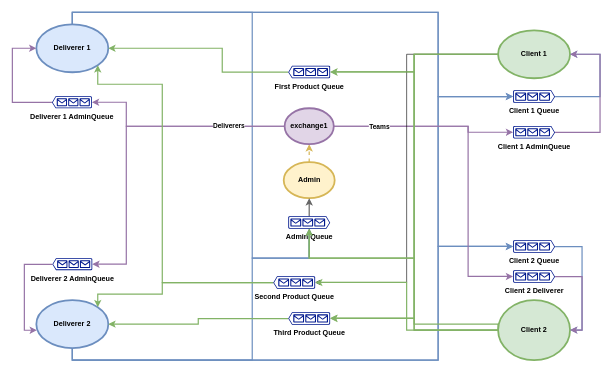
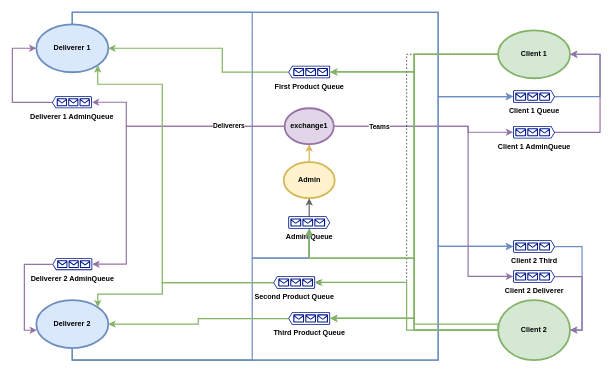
  <mxCell id="0" />
  <mxCell id="1" parent="0" />
  <mxCell id="2" style="edgeStyle=orthogonalEdgeStyle;rounded=0;orthogonalLoop=1;jettySize=auto;html=1;exitX=0.5;exitY=0;exitDx=0;exitDy=0;entryX=0;entryY=0.5;entryDx=0;entryDy=0;entryPerimeter=0;fillColor=#dae8fc;strokeColor=#6c8ebf;strokeWidth=2;" edge="1" parent="1" source="5" target="37"><mxGeometry relative="1" as="geometry"><Array as="points"><mxPoint x="120" y="20" /><mxPoint x="730" y="20" /><mxPoint x="730" y="161" /></Array></mxGeometry></mxCell>
  <mxCell id="3" style="edgeStyle=orthogonalEdgeStyle;rounded=0;orthogonalLoop=1;jettySize=auto;html=1;exitX=0.5;exitY=0;exitDx=0;exitDy=0;entryX=0;entryY=0.5;entryDx=0;entryDy=0;entryPerimeter=0;fillColor=#dae8fc;strokeColor=#6c8ebf;strokeWidth=2;" edge="1" parent="1" source="5" target="39"><mxGeometry relative="1" as="geometry"><Array as="points"><mxPoint x="120" y="20" /><mxPoint x="730" y="20" /><mxPoint x="730" y="411" /></Array></mxGeometry></mxCell>
  <mxCell id="4" style="edgeStyle=orthogonalEdgeStyle;rounded=0;orthogonalLoop=1;jettySize=auto;html=1;exitX=0.5;exitY=0;exitDx=0;exitDy=0;entryX=0.5;entryY=1;entryDx=0;entryDy=0;entryPerimeter=0;fillColor=#dae8fc;strokeColor=#6c8ebf;strokeWidth=2;" edge="1" parent="1" source="5" target="20"><mxGeometry relative="1" as="geometry"><mxPoint x="410" y="420" as="targetPoint" /><Array as="points"><mxPoint x="120" y="20" /><mxPoint x="420" y="20" /><mxPoint x="420" y="430" /><mxPoint x="515" y="430" /></Array></mxGeometry></mxCell>
  <mxCell id="5" value="&lt;b&gt;Deliverer 1&lt;/b&gt;" style="ellipse;whiteSpace=wrap;html=1;flipH=0;flipV=1;fillColor=#dae8fc;strokeColor=#6c8ebf;strokeWidth=3;" vertex="1" parent="1"><mxGeometry x="60" y="40" width="120" height="80" as="geometry" /></mxCell>
  <mxCell id="6" style="edgeStyle=orthogonalEdgeStyle;rounded=0;orthogonalLoop=1;jettySize=auto;html=1;exitX=0.5;exitY=1;exitDx=0;exitDy=0;entryX=0.5;entryY=1;entryDx=0;entryDy=0;entryPerimeter=0;fillColor=#dae8fc;strokeColor=#6c8ebf;strokeWidth=2;" edge="1" parent="1" source="9" target="20"><mxGeometry relative="1" as="geometry"><Array as="points"><mxPoint x="120" y="600" /><mxPoint x="420" y="600" /><mxPoint x="420" y="430" /><mxPoint x="515" y="430" /></Array></mxGeometry></mxCell>
  <mxCell id="7" style="edgeStyle=orthogonalEdgeStyle;rounded=0;orthogonalLoop=1;jettySize=auto;html=1;exitX=0.5;exitY=1;exitDx=0;exitDy=0;entryX=0;entryY=0.5;entryDx=0;entryDy=0;entryPerimeter=0;strokeColor=#6c8ebf;strokeWidth=2;fillColor=#dae8fc;" edge="1" parent="1" source="9" target="39"><mxGeometry relative="1" as="geometry"><Array as="points"><mxPoint x="120" y="600" /><mxPoint x="730" y="600" /><mxPoint x="730" y="411" /></Array></mxGeometry></mxCell>
  <mxCell id="8" style="edgeStyle=orthogonalEdgeStyle;rounded=0;orthogonalLoop=1;jettySize=auto;html=1;exitX=0.5;exitY=1;exitDx=0;exitDy=0;entryX=0;entryY=0.5;entryDx=0;entryDy=0;entryPerimeter=0;strokeColor=#6c8ebf;strokeWidth=2;fillColor=#dae8fc;" edge="1" parent="1" source="9" target="37"><mxGeometry relative="1" as="geometry"><Array as="points"><mxPoint x="120" y="600" /><mxPoint x="730" y="600" /><mxPoint x="730" y="161" /></Array></mxGeometry></mxCell>
  <mxCell id="9" value="&lt;b&gt;Deliverer 2&lt;/b&gt;" style="ellipse;whiteSpace=wrap;html=1;flipH=0;flipV=1;fillColor=#dae8fc;strokeColor=#6c8ebf;strokeWidth=3;" vertex="1" parent="1"><mxGeometry x="60" y="500" width="120" height="80" as="geometry" /></mxCell>
- <mxCell id="10" value="" style="edgeStyle=orthogonalEdgeStyle;rounded=0;orthogonalLoop=1;jettySize=auto;html=1;fillColor=#fff2cc;strokeColor=#d6b656;strokeWidth=2;dashed=1;" edge="1" parent="1" source="11" target="18"><mxGeometry relative="1" as="geometry"><Array as="points"><mxPoint x="515" y="265" /><mxPoint x="515" y="265" /></Array></mxGeometry></mxCell>
+ <mxCell id="10" value="" style="edgeStyle=orthogonalEdgeStyle;rounded=0;orthogonalLoop=1;jettySize=auto;html=1;fillColor=#fff2cc;strokeColor=#d6b656;strokeWidth=2;" edge="1" parent="1" source="11" target="18"><mxGeometry relative="1" as="geometry"><Array as="points"><mxPoint x="515" y="265" /><mxPoint x="515" y="265" /></Array></mxGeometry></mxCell>
  <mxCell id="11" value="&lt;b&gt;Admin&lt;/b&gt;" style="ellipse;whiteSpace=wrap;html=1;strokeWidth=3;fillColor=#fff2cc;strokeColor=#d6b656;" vertex="1" parent="1"><mxGeometry x="472.5" y="270" width="85" height="60" as="geometry" /></mxCell>
  <mxCell id="12" style="edgeStyle=orthogonalEdgeStyle;rounded=0;orthogonalLoop=1;jettySize=auto;html=1;exitX=1;exitY=0.5;exitDx=0;exitDy=0;entryX=0;entryY=0.5;entryDx=0;entryDy=0;entryPerimeter=0;fillColor=#e1d5e7;strokeColor=#9673a6;strokeWidth=2;" edge="1" parent="1" source="18" target="41"><mxGeometry relative="1" as="geometry"><Array as="points"><mxPoint x="780" y="210" /><mxPoint x="780" y="220" /></Array></mxGeometry></mxCell>
  <mxCell id="13" style="edgeStyle=orthogonalEdgeStyle;rounded=0;orthogonalLoop=1;jettySize=auto;html=1;exitX=1;exitY=0.5;exitDx=0;exitDy=0;entryX=0;entryY=0.5;entryDx=0;entryDy=0;entryPerimeter=0;strokeWidth=2;fontStyle=1;fillColor=#e1d5e7;strokeColor=#9673a6;" edge="1" parent="1" source="18" target="43"><mxGeometry relative="1" as="geometry"><Array as="points"><mxPoint x="780" y="210" /><mxPoint x="780" y="461" /></Array></mxGeometry></mxCell>
  <mxCell id="14" value="&lt;b&gt;Teams&lt;/b&gt;" style="edgeLabel;html=1;align=center;verticalAlign=middle;resizable=0;points=[];" vertex="1" connectable="0" parent="13"><mxGeometry x="-0.828" y="1" relative="1" as="geometry"><mxPoint x="28" y="1" as="offset" /></mxGeometry></mxCell>
  <mxCell id="15" style="edgeStyle=orthogonalEdgeStyle;rounded=0;orthogonalLoop=1;jettySize=auto;html=1;exitX=0;exitY=0.5;exitDx=0;exitDy=0;entryX=0;entryY=0.5;entryDx=0;entryDy=0;entryPerimeter=0;fillColor=#e1d5e7;strokeColor=#9673a6;strokeWidth=2;" edge="1" parent="1" source="18" target="45"><mxGeometry relative="1" as="geometry"><Array as="points"><mxPoint x="210" y="210" /><mxPoint x="210" y="170" /></Array></mxGeometry></mxCell>
  <mxCell id="16" style="edgeStyle=orthogonalEdgeStyle;rounded=0;orthogonalLoop=1;jettySize=auto;html=1;exitX=0;exitY=0.5;exitDx=0;exitDy=0;entryX=0;entryY=0.5;entryDx=0;entryDy=0;entryPerimeter=0;fillColor=#e1d5e7;strokeColor=#9673a6;strokeWidth=2;" edge="1" parent="1" source="18" target="47"><mxGeometry relative="1" as="geometry"><Array as="points"><mxPoint x="210" y="210" /><mxPoint x="210" y="440" /></Array></mxGeometry></mxCell>
  <mxCell id="17" value="&lt;b&gt;Deliverers&lt;/b&gt;" style="edgeLabel;html=1;align=center;verticalAlign=middle;resizable=0;points=[];" vertex="1" connectable="0" parent="16"><mxGeometry x="-0.66" y="-2" relative="1" as="geometry"><mxPoint as="offset" /></mxGeometry></mxCell>
  <mxCell id="18" value="&lt;b&gt;exchange1&lt;/b&gt;" style="ellipse;whiteSpace=wrap;html=1;strokeWidth=3;fillColor=#e1d5e7;strokeColor=#9673a6;" vertex="1" parent="1"><mxGeometry x="474" y="180" width="82" height="60" as="geometry" /></mxCell>
  <mxCell id="19" value="" style="edgeStyle=orthogonalEdgeStyle;rounded=0;orthogonalLoop=1;jettySize=auto;html=1;fillColor=#f5f5f5;strokeColor=#666666;strokeWidth=2;" edge="1" parent="1" source="20" target="11"><mxGeometry relative="1" as="geometry" /></mxCell>
  <mxCell id="20" value="&lt;b&gt;Admin Queue&lt;/b&gt;" style="aspect=fixed;pointerEvents=1;shadow=0;dashed=0;html=1;strokeColor=none;labelPosition=center;verticalLabelPosition=bottom;verticalAlign=top;align=center;fillColor=#00188D;shape=mxgraph.azure.queue_generic" vertex="1" parent="1"><mxGeometry x="480" y="360" width="70" height="21" as="geometry" /></mxCell>
  <mxCell id="21" style="edgeStyle=orthogonalEdgeStyle;rounded=0;orthogonalLoop=1;jettySize=auto;html=1;exitX=0;exitY=0.5;exitDx=0;exitDy=0;entryX=0;entryY=0.5;entryDx=0;entryDy=0;entryPerimeter=0;fillColor=#d5e8d4;strokeColor=#82b366;strokeWidth=2;" edge="1" parent="1" source="25" target="32"><mxGeometry relative="1" as="geometry" /></mxCell>
- <mxCell id="22" style="edgeStyle=orthogonalEdgeStyle;rounded=0;orthogonalLoop=1;jettySize=auto;html=1;exitX=0;exitY=0.5;exitDx=0;exitDy=0;entryX=0;entryY=0.5;entryDx=0;entryDy=0;entryPerimeter=0;" edge="1" parent="1" source="25" target="35"><mxGeometry relative="1" as="geometry" /></mxCell>
+ <mxCell id="22" style="edgeStyle=orthogonalEdgeStyle;rounded=0;orthogonalLoop=1;jettySize=auto;html=1;exitX=0;exitY=0.5;exitDx=0;exitDy=0;entryX=0;entryY=0.5;entryDx=0;entryDy=0;entryPerimeter=0;dashed=1;" edge="1" parent="1" source="25" target="35"><mxGeometry relative="1" as="geometry" /></mxCell>
  <mxCell id="23" style="edgeStyle=orthogonalEdgeStyle;rounded=0;orthogonalLoop=1;jettySize=auto;html=1;exitX=0;exitY=0.5;exitDx=0;exitDy=0;entryX=0.5;entryY=1;entryDx=0;entryDy=0;entryPerimeter=0;fillColor=#d5e8d4;strokeColor=#82b366;strokeWidth=2;" edge="1" parent="1" source="25" target="20"><mxGeometry relative="1" as="geometry"><Array as="points"><mxPoint x="690" y="90" /><mxPoint x="690" y="430" /><mxPoint x="515" y="430" /></Array></mxGeometry></mxCell>
  <mxCell id="24" style="edgeStyle=orthogonalEdgeStyle;rounded=0;orthogonalLoop=1;jettySize=auto;html=1;exitX=0;exitY=0.5;exitDx=0;exitDy=0;strokeColor=#82b366;strokeWidth=2;fillColor=#d5e8d4;" edge="1" parent="1" source="25"><mxGeometry relative="1" as="geometry"><mxPoint x="550" y="530" as="targetPoint" /><Array as="points"><mxPoint x="690" y="90" /><mxPoint x="690" y="530" /></Array></mxGeometry></mxCell>
  <mxCell id="25" value="&lt;b&gt;Client 1&lt;/b&gt;" style="ellipse;whiteSpace=wrap;html=1;flipH=0;flipV=1;fillColor=#d5e8d4;strokeColor=#82b366;strokeWidth=3;" vertex="1" parent="1"><mxGeometry x="830" y="50" width="120" height="80" as="geometry" /></mxCell>
  <mxCell id="26" style="edgeStyle=orthogonalEdgeStyle;rounded=0;orthogonalLoop=1;jettySize=auto;html=1;exitX=0;exitY=0.5;exitDx=0;exitDy=0;entryX=0;entryY=0.5;entryDx=0;entryDy=0;entryPerimeter=0;fillColor=#d5e8d4;strokeColor=#82b366;strokeWidth=2;" edge="1" parent="1" source="30" target="35"><mxGeometry relative="1" as="geometry" /></mxCell>
  <mxCell id="27" style="edgeStyle=orthogonalEdgeStyle;rounded=0;orthogonalLoop=1;jettySize=auto;html=1;exitX=0;exitY=0.5;exitDx=0;exitDy=0;entryX=0.5;entryY=1;entryDx=0;entryDy=0;entryPerimeter=0;fillColor=#d5e8d4;strokeColor=#82b366;strokeWidth=2;" edge="1" parent="1" source="30" target="20"><mxGeometry relative="1" as="geometry"><Array as="points"><mxPoint x="690" y="540" /><mxPoint x="690" y="430" /><mxPoint x="515" y="430" /></Array></mxGeometry></mxCell>
  <mxCell id="28" style="edgeStyle=orthogonalEdgeStyle;rounded=0;orthogonalLoop=1;jettySize=auto;html=1;exitX=0;exitY=0.5;exitDx=0;exitDy=0;entryX=0;entryY=0.5;entryDx=0;entryDy=0;entryPerimeter=0;strokeColor=#82b366;strokeWidth=2;fillColor=#d5e8d4;" edge="1" parent="1" source="30" target="32"><mxGeometry relative="1" as="geometry" /></mxCell>
  <mxCell id="29" style="edgeStyle=orthogonalEdgeStyle;rounded=0;orthogonalLoop=1;jettySize=auto;html=1;exitX=0;exitY=0.5;exitDx=0;exitDy=0;entryX=0;entryY=0.5;entryDx=0;entryDy=0;entryPerimeter=0;strokeColor=#82b366;strokeWidth=2;fillColor=#d5e8d4;" edge="1" parent="1" source="30" target="49"><mxGeometry relative="1" as="geometry" /></mxCell>
  <mxCell id="30" value="&lt;b&gt;Client 2&lt;br&gt;&lt;/b&gt;" style="ellipse;whiteSpace=wrap;html=1;flipH=0;flipV=1;fillColor=#d5e8d4;strokeColor=#82b366;strokeWidth=3;" vertex="1" parent="1"><mxGeometry x="830" y="500" width="120" height="100" as="geometry" /></mxCell>
  <mxCell id="31" style="edgeStyle=orthogonalEdgeStyle;rounded=0;orthogonalLoop=1;jettySize=auto;html=1;exitX=1;exitY=0.51;exitDx=0;exitDy=0;exitPerimeter=0;fillColor=#d5e8d4;strokeColor=#82b366;strokeWidth=2;entryX=1;entryY=0.5;entryDx=0;entryDy=0;" edge="1" parent="1" source="32" target="5"><mxGeometry relative="1" as="geometry"><mxPoint x="260" y="50" as="targetPoint" /><Array as="points"><mxPoint x="370" y="120" /><mxPoint x="370" y="80" /></Array></mxGeometry></mxCell>
  <mxCell id="32" value="&lt;b&gt;First Product Queue&lt;br&gt;&lt;/b&gt;" style="aspect=fixed;pointerEvents=1;shadow=0;dashed=0;html=1;strokeColor=none;labelPosition=center;verticalLabelPosition=bottom;verticalAlign=top;align=center;fillColor=#00188D;shape=mxgraph.azure.queue_generic;flipH=1;" vertex="1" parent="1"><mxGeometry x="480" y="109" width="70" height="21" as="geometry" /></mxCell>
  <mxCell id="33" style="edgeStyle=orthogonalEdgeStyle;rounded=0;orthogonalLoop=1;jettySize=auto;html=1;exitX=1;exitY=0.51;exitDx=0;exitDy=0;exitPerimeter=0;fillColor=#d5e8d4;strokeColor=#82b366;strokeWidth=2;entryX=1;entryY=0;entryDx=0;entryDy=0;" edge="1" parent="1" source="35" target="9"><mxGeometry relative="1" as="geometry"><Array as="points"><mxPoint x="270" y="471" /><mxPoint x="270" y="490" /><mxPoint x="162" y="490" /></Array></mxGeometry></mxCell>
  <mxCell id="34" style="edgeStyle=orthogonalEdgeStyle;rounded=0;orthogonalLoop=1;jettySize=auto;html=1;exitX=1;exitY=0.51;exitDx=0;exitDy=0;exitPerimeter=0;fillColor=#d5e8d4;strokeColor=#82b366;strokeWidth=2;entryX=1;entryY=1;entryDx=0;entryDy=0;" edge="1" parent="1" source="35" target="5"><mxGeometry relative="1" as="geometry"><Array as="points"><mxPoint x="270" y="471" /><mxPoint x="270" y="140" /><mxPoint x="162" y="140" /></Array></mxGeometry></mxCell>
  <mxCell id="35" value="&lt;b&gt;Second Product Queue&lt;br&gt;&lt;/b&gt;" style="aspect=fixed;pointerEvents=1;shadow=0;dashed=0;html=1;strokeColor=none;labelPosition=center;verticalLabelPosition=bottom;verticalAlign=top;align=center;fillColor=#00188D;shape=mxgraph.azure.queue_generic;direction=east;flipH=1;" vertex="1" parent="1"><mxGeometry x="455" y="460" width="70" height="21" as="geometry" /></mxCell>
  <mxCell id="36" style="edgeStyle=orthogonalEdgeStyle;rounded=0;orthogonalLoop=1;jettySize=auto;html=1;exitX=1;exitY=0.51;exitDx=0;exitDy=0;exitPerimeter=0;fillColor=#dae8fc;strokeColor=#6c8ebf;strokeWidth=2;" edge="1" parent="1" source="37"><mxGeometry relative="1" as="geometry"><mxPoint x="950" y="90" as="targetPoint" /><Array as="points"><mxPoint x="1000" y="161" /><mxPoint x="1000" y="90" /></Array></mxGeometry></mxCell>
  <mxCell id="37" value="&lt;b&gt;Client 1 Queue&lt;br&gt;&lt;/b&gt;" style="aspect=fixed;pointerEvents=1;shadow=0;dashed=0;html=1;strokeColor=none;labelPosition=center;verticalLabelPosition=bottom;verticalAlign=top;align=center;fillColor=#00188D;shape=mxgraph.azure.queue_generic" vertex="1" parent="1"><mxGeometry x="855" y="150" width="70" height="21" as="geometry" /></mxCell>
  <mxCell id="38" style="edgeStyle=orthogonalEdgeStyle;rounded=0;orthogonalLoop=1;jettySize=auto;html=1;exitX=1;exitY=0.51;exitDx=0;exitDy=0;exitPerimeter=0;fillColor=#dae8fc;strokeColor=#6c8ebf;strokeWidth=2;entryX=1;entryY=0.5;entryDx=0;entryDy=0;" edge="1" parent="1" source="39" target="30"><mxGeometry relative="1" as="geometry"><mxPoint x="970" y="460" as="targetPoint" /></mxGeometry></mxCell>
- <mxCell id="39" value="&lt;b&gt;Client 2 Queue&lt;br&gt;&lt;/b&gt;" style="aspect=fixed;pointerEvents=1;shadow=0;dashed=0;html=1;strokeColor=none;labelPosition=center;verticalLabelPosition=bottom;verticalAlign=top;align=center;fillColor=#00188D;shape=mxgraph.azure.queue_generic" vertex="1" parent="1"><mxGeometry x="855" y="400" width="70" height="21" as="geometry" /></mxCell>
+ <mxCell id="39" value="&lt;b&gt;Client 2 Third&lt;br&gt;&lt;/b&gt;" style="aspect=fixed;pointerEvents=1;shadow=0;dashed=0;html=1;strokeColor=none;labelPosition=center;verticalLabelPosition=bottom;verticalAlign=top;align=center;fillColor=#00188D;shape=mxgraph.azure.queue_generic" vertex="1" parent="1"><mxGeometry x="855" y="400" width="70" height="21" as="geometry" /></mxCell>
  <mxCell id="40" style="edgeStyle=orthogonalEdgeStyle;rounded=0;orthogonalLoop=1;jettySize=auto;html=1;exitX=1;exitY=0.51;exitDx=0;exitDy=0;exitPerimeter=0;entryX=1;entryY=0.5;entryDx=0;entryDy=0;fillColor=#e1d5e7;strokeColor=#9673a6;strokeWidth=2;" edge="1" parent="1" source="41" target="25"><mxGeometry relative="1" as="geometry"><Array as="points"><mxPoint x="1000" y="220" /><mxPoint x="1000" y="90" /></Array></mxGeometry></mxCell>
  <mxCell id="41" value="&lt;b&gt;Client 1 AdminQueue&lt;br&gt;&lt;/b&gt;" style="aspect=fixed;pointerEvents=1;shadow=0;dashed=0;html=1;strokeColor=none;labelPosition=center;verticalLabelPosition=bottom;verticalAlign=top;align=center;fillColor=#00188D;shape=mxgraph.azure.queue_generic" vertex="1" parent="1"><mxGeometry x="855" y="209.5" width="70" height="21" as="geometry" /></mxCell>
  <mxCell id="42" style="edgeStyle=orthogonalEdgeStyle;rounded=0;orthogonalLoop=1;jettySize=auto;html=1;exitX=1;exitY=0.51;exitDx=0;exitDy=0;exitPerimeter=0;entryX=1;entryY=0.5;entryDx=0;entryDy=0;fillColor=#e1d5e7;strokeColor=#9673a6;strokeWidth=2;" edge="1" parent="1" source="43" target="30"><mxGeometry relative="1" as="geometry" /></mxCell>
  <mxCell id="43" value="&lt;b&gt;Client 2 Deliverer&lt;br&gt;&lt;/b&gt;" style="aspect=fixed;pointerEvents=1;shadow=0;dashed=0;html=1;strokeColor=none;labelPosition=center;verticalLabelPosition=bottom;verticalAlign=top;align=center;fillColor=#00188D;shape=mxgraph.azure.queue_generic" vertex="1" parent="1"><mxGeometry x="855" y="450" width="70" height="21" as="geometry" /></mxCell>
  <mxCell id="44" style="edgeStyle=orthogonalEdgeStyle;rounded=0;orthogonalLoop=1;jettySize=auto;html=1;exitX=1;exitY=0.51;exitDx=0;exitDy=0;exitPerimeter=0;entryX=0;entryY=0.5;entryDx=0;entryDy=0;fillColor=#e1d5e7;strokeColor=#9673a6;strokeWidth=2;" edge="1" parent="1" source="45" target="5"><mxGeometry relative="1" as="geometry"><Array as="points"><mxPoint x="20" y="170" /><mxPoint x="20" y="80" /></Array></mxGeometry></mxCell>
  <mxCell id="45" value="&lt;b&gt;Deliverer 1 AdminQueue&lt;br&gt;&lt;/b&gt;" style="aspect=fixed;pointerEvents=1;shadow=0;dashed=0;html=1;strokeColor=none;labelPosition=center;verticalLabelPosition=bottom;verticalAlign=top;align=center;fillColor=#00188D;shape=mxgraph.azure.queue_generic;flipH=1;" vertex="1" parent="1"><mxGeometry x="86" y="160" width="66.67" height="20" as="geometry" /></mxCell>
  <mxCell id="46" style="edgeStyle=orthogonalEdgeStyle;rounded=0;orthogonalLoop=1;jettySize=auto;html=1;exitX=1;exitY=0.51;exitDx=0;exitDy=0;exitPerimeter=0;entryX=0.007;entryY=0.372;entryDx=0;entryDy=0;entryPerimeter=0;fillColor=#e1d5e7;strokeColor=#9673a6;strokeWidth=2;" edge="1" parent="1" source="47" target="9"><mxGeometry relative="1" as="geometry" /></mxCell>
  <mxCell id="47" value="&lt;b&gt;Deliverer 2 AdminQueue&lt;br&gt;&lt;/b&gt;" style="aspect=fixed;pointerEvents=1;shadow=0;dashed=0;html=1;strokeColor=none;labelPosition=center;verticalLabelPosition=bottom;verticalAlign=top;align=center;fillColor=#00188D;shape=mxgraph.azure.queue_generic;flipH=1;" vertex="1" parent="1"><mxGeometry x="86.66" y="430" width="66.67" height="20" as="geometry" /></mxCell>
  <mxCell id="48" style="edgeStyle=orthogonalEdgeStyle;rounded=0;orthogonalLoop=1;jettySize=auto;html=1;exitX=1;exitY=0.51;exitDx=0;exitDy=0;exitPerimeter=0;entryX=1;entryY=0.5;entryDx=0;entryDy=0;strokeColor=#82b366;strokeWidth=2;fillColor=#d5e8d4;" edge="1" parent="1" source="49" target="9"><mxGeometry relative="1" as="geometry" /></mxCell>
  <mxCell id="49" value="&lt;b&gt;Third Product Queue&lt;br&gt;&lt;/b&gt;" style="aspect=fixed;pointerEvents=1;shadow=0;dashed=0;html=1;strokeColor=none;labelPosition=center;verticalLabelPosition=bottom;verticalAlign=top;align=center;fillColor=#00188D;shape=mxgraph.azure.queue_generic;direction=east;flipH=1;" vertex="1" parent="1"><mxGeometry x="480" y="520" width="70" height="21" as="geometry" /></mxCell>
